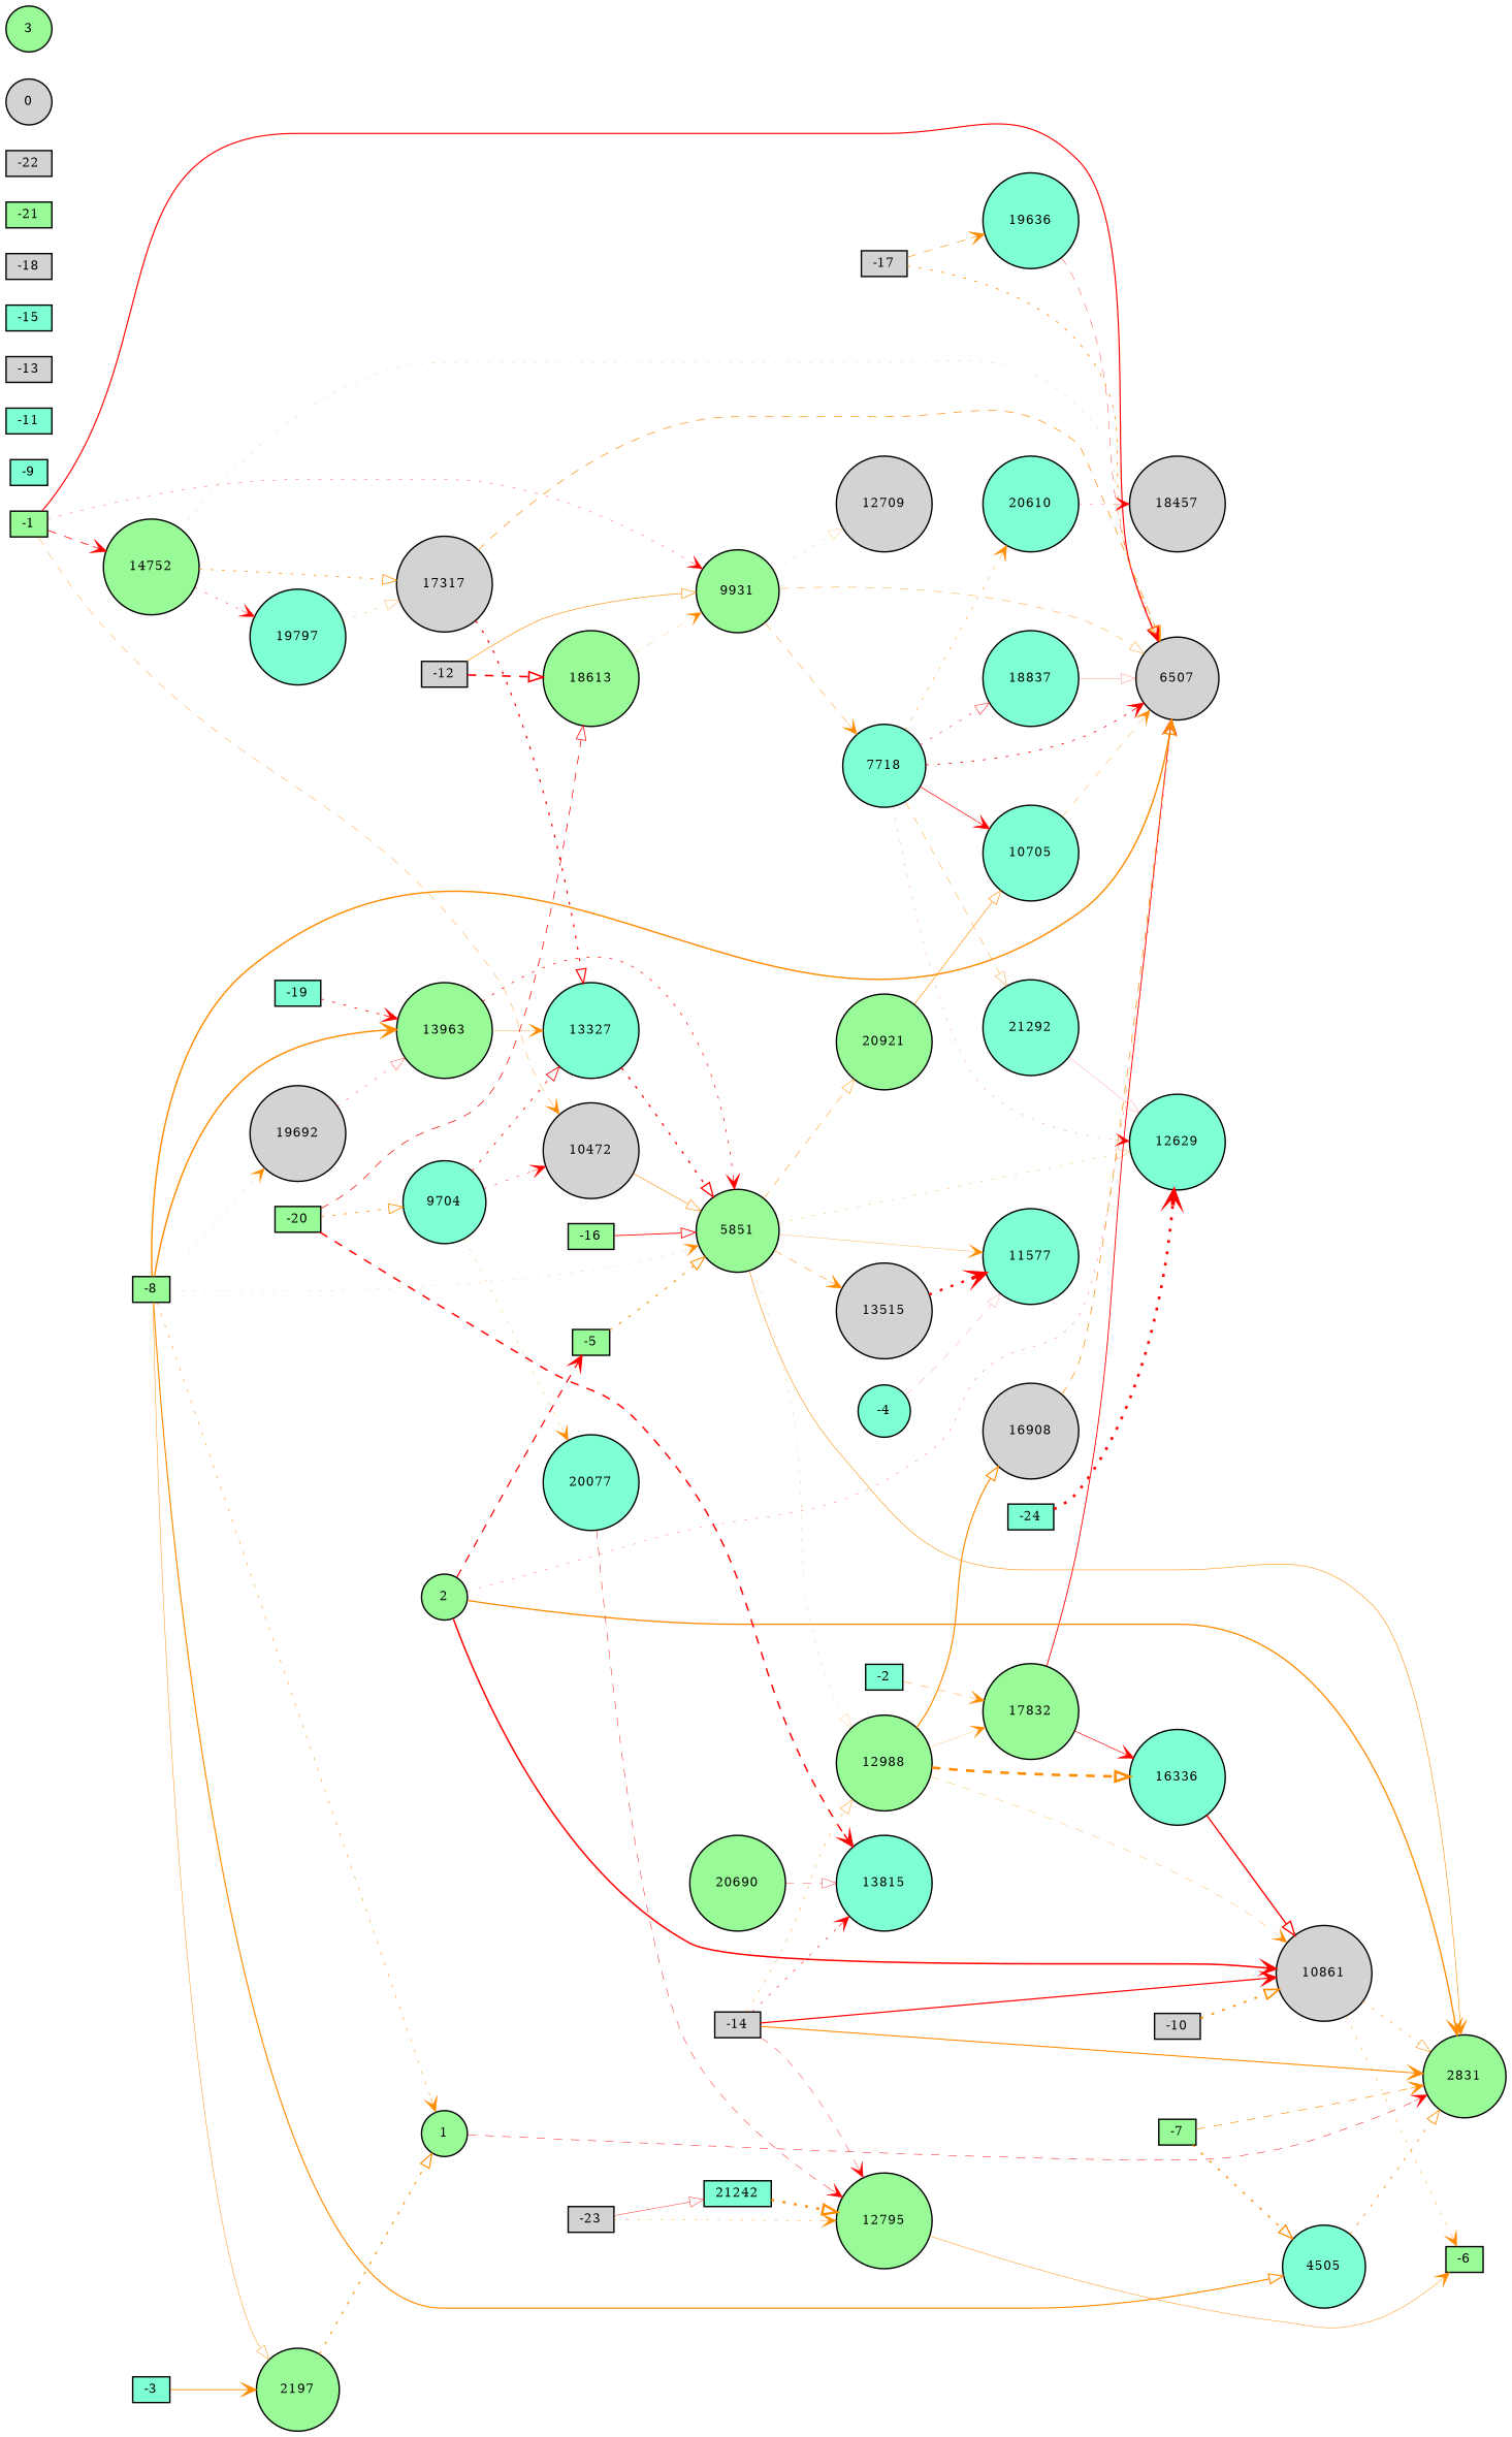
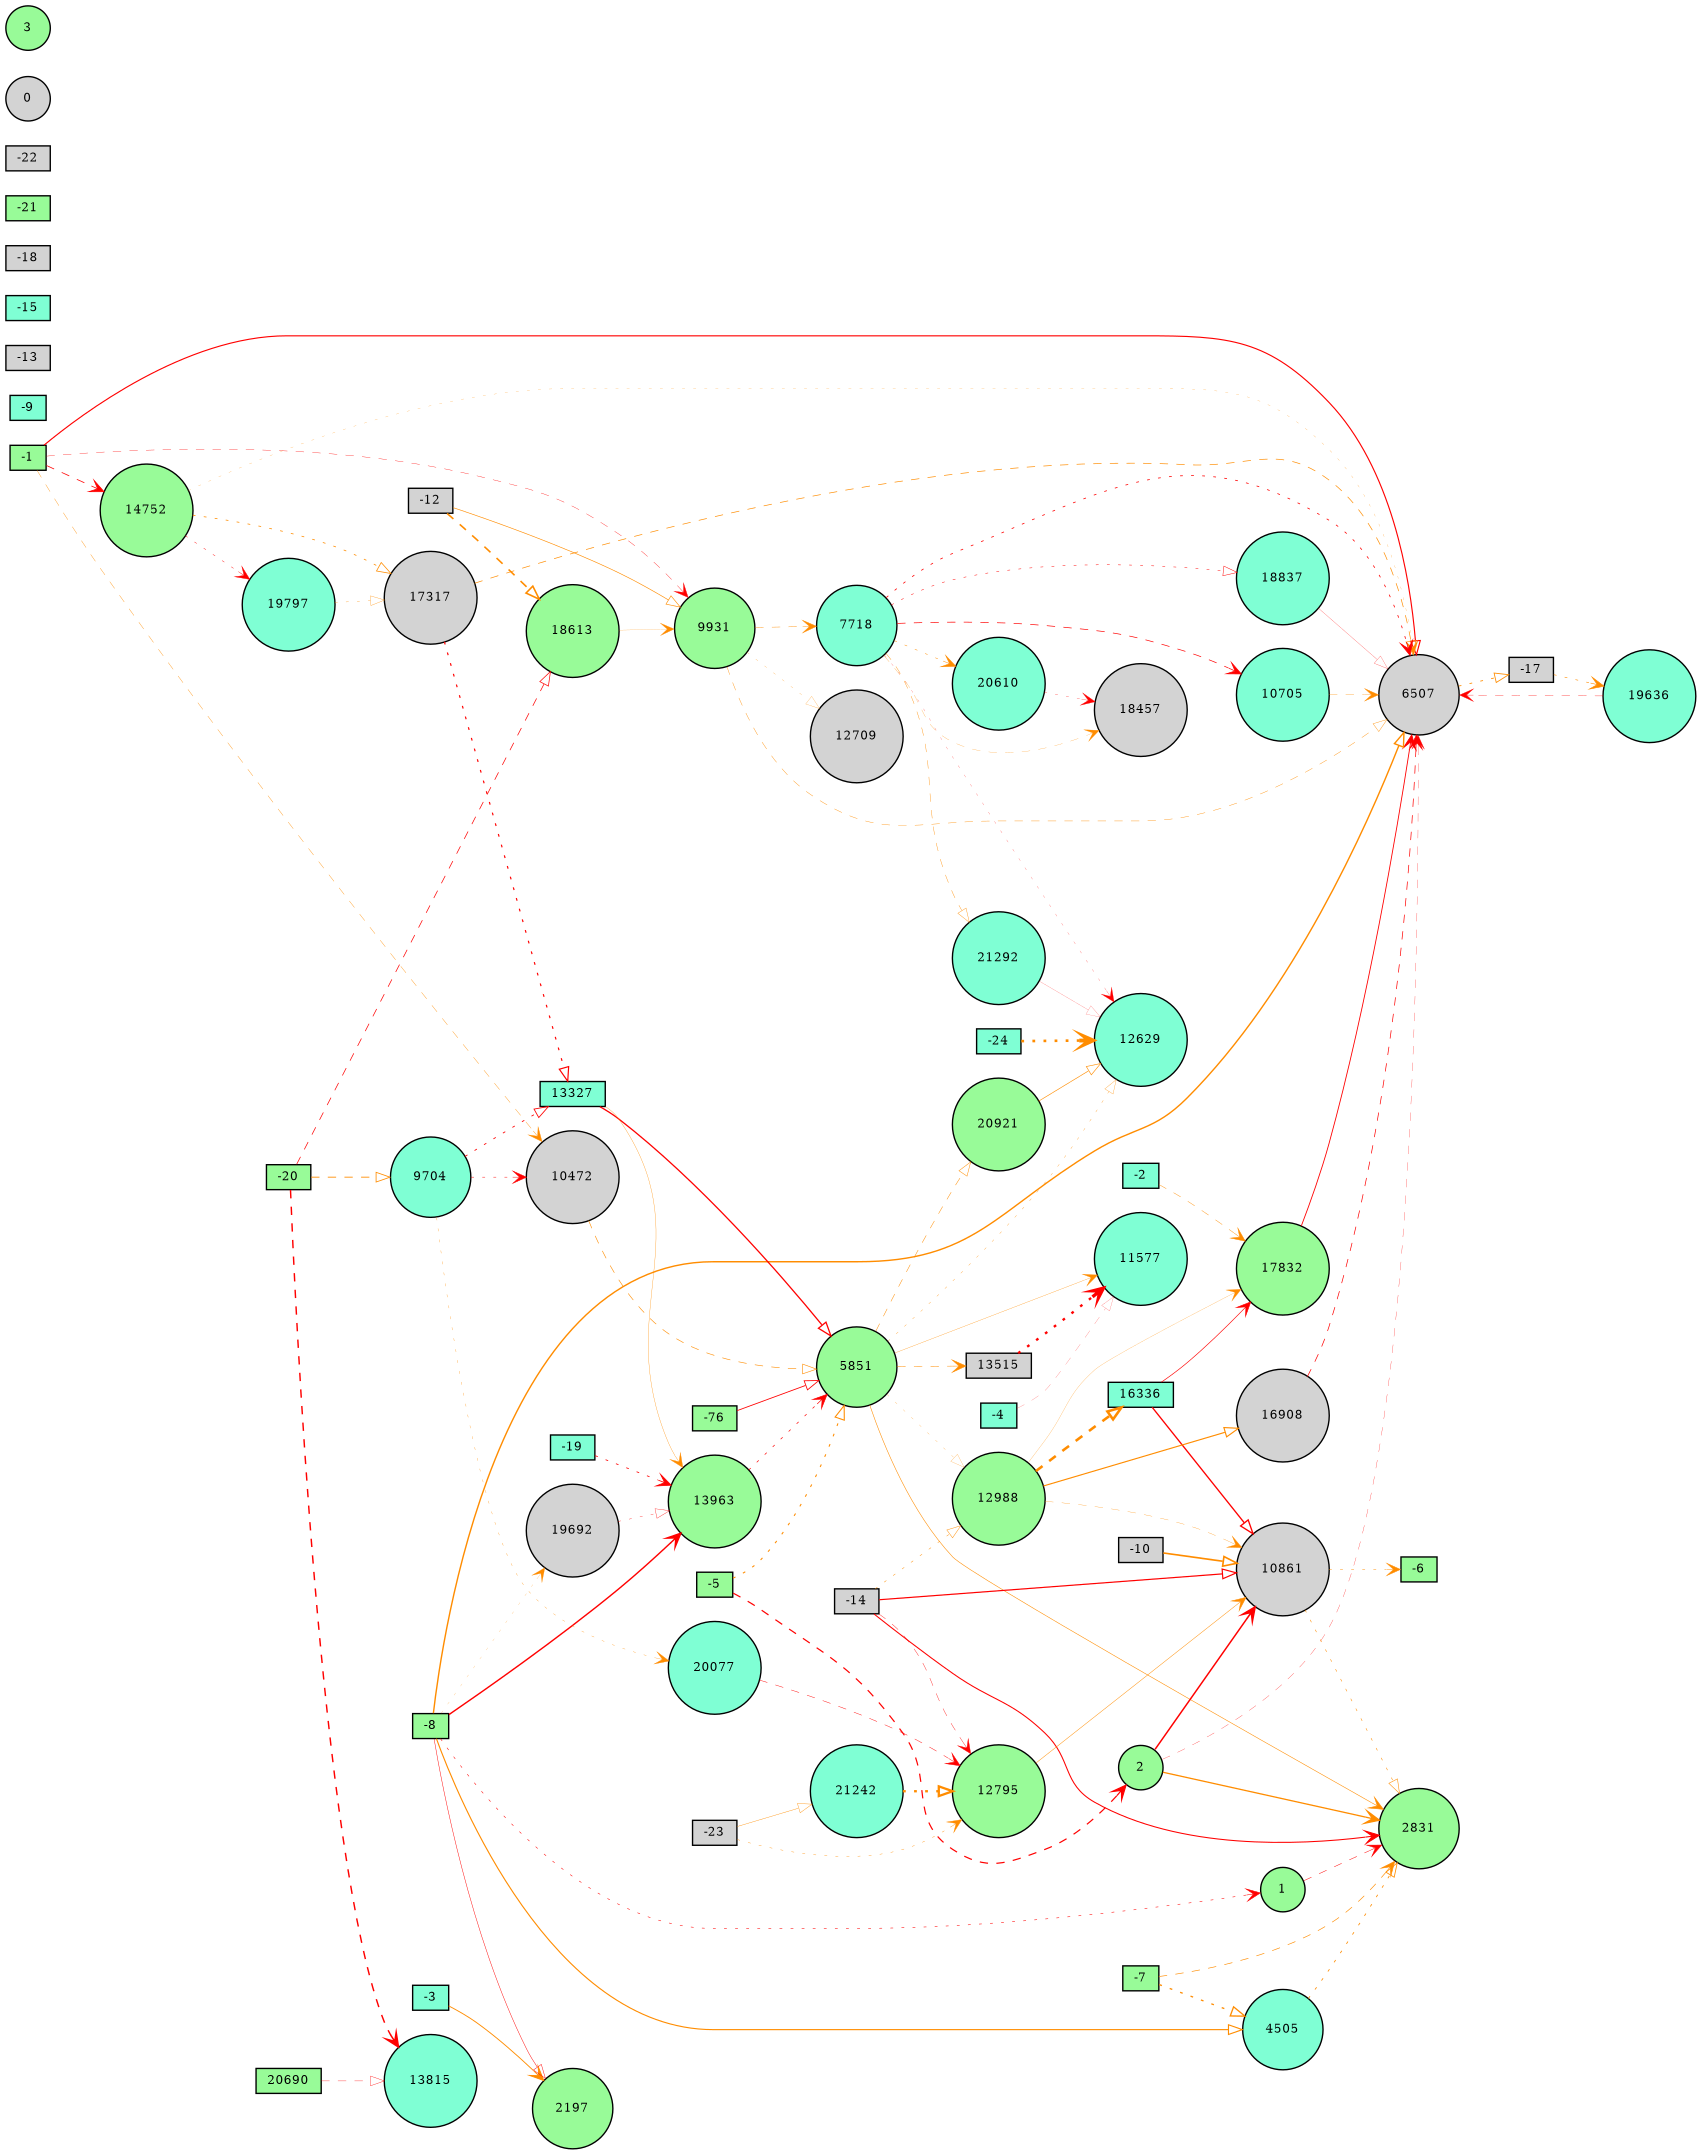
  digraph {
    rankdir=LR
    node [fillcolor=aquamarine fontsize=9 shape=circle style=filled]
    edge [arrowhead=vee color=darkorange style=dotted]
    -1 [fillcolor=palegreen height=0.2 shape=box width=0.2]
    14752 [fillcolor=palegreen height=0.2 width=0.2]
    9931 [fillcolor=palegreen height=0.2 width=0.2]
    10472 [fillcolor=lightgrey height=0.2 width=0.2]
    6507 [fillcolor=lightgrey height=0.2 width=0.2]
    17317 [fillcolor=lightgrey height=0.2 width=0.2]
    19797 [height=0.2 width=0.2]
    12709 [fillcolor=lightgrey height=0.2 width=0.2]
    7718 [height=0.2 width=0.2]
    5851 [fillcolor=palegreen height=0.2 width=0.2]
    -2 [height=0.2 shape=box width=0.2]
    17832 [fillcolor=palegreen height=0.2 width=0.2]
-   16336 [height=0.2 width=0.2]
+   16336 [height=0.2 shape=box width=0.2]
    -3 [height=0.2 shape=box width=0.2]
    2197 [fillcolor=palegreen height=0.2 width=0.2]
    1 [fillcolor=palegreen height=0.2 width=0.2]
-   -4 [height=0.2 width=0.2]
+   -4 [height=0.2 shape=box width=0.2]
    11577 [height=0.2 width=0.2]
    -5 [fillcolor=palegreen height=0.2 shape=box width=0.2]
    2 [fillcolor=palegreen height=0.2 width=0.2]
    10861 [fillcolor=lightgrey height=0.2 width=0.2]
    2831 [fillcolor=palegreen height=0.2 width=0.2]
    12988 [fillcolor=palegreen height=0.2 width=0.2]
    12629 [height=0.2 width=0.2]
    20921 [fillcolor=palegreen height=0.2 width=0.2]
-   13515 [fillcolor=lightgrey height=0.2 width=0.2]
+   13515 [fillcolor=lightgrey height=0.2 shape=box width=0.2]
    -6 [fillcolor=palegreen height=0.2 shape=box width=0.2]
    -7 [fillcolor=palegreen height=0.2 shape=box width=0.2]
    4505 [height=0.2 width=0.2]
    -8 [fillcolor=palegreen height=0.2 shape=box width=0.2]
    13963 [fillcolor=palegreen height=0.2 width=0.2]
    19692 [fillcolor=lightgrey height=0.2 width=0.2]
    -9 [height=0.2 shape=box width=0.2]
    -10 [fillcolor=lightgrey height=0.2 shape=box width=0.2]
-   -11 [height=0.2 shape=box width=0.2]
    -12 [fillcolor=lightgrey height=0.2 shape=box width=0.2]
    18613 [fillcolor=palegreen height=0.2 width=0.2]
    -13 [fillcolor=lightgrey height=0.2 shape=box width=0.2]
    -14 [fillcolor=lightgrey height=0.2 shape=box width=0.2]
    13815 [height=0.2 width=0.2]
    12795 [fillcolor=palegreen height=0.2 width=0.2]
    16908 [fillcolor=lightgrey height=0.2 width=0.2]
    -15 [height=0.2 shape=box width=0.2]
-   -16 [fillcolor=palegreen height=0.2 shape=box width=0.2]
+   -16 [fillcolor=palegreen height=0.2 shape=box width=0.2 label=-76]
    -17 [fillcolor=lightgrey height=0.2 shape=box width=0.2]
    19636 [height=0.2 width=0.2]
    -18 [fillcolor=lightgrey height=0.2 shape=box width=0.2]
    -19 [height=0.2 shape=box width=0.2]
    -20 [fillcolor=palegreen height=0.2 shape=box width=0.2]
    9704 [height=0.2 width=0.2]
-   20690 [fillcolor=palegreen height=0.2 width=0.2]
-   13327 [height=0.2 width=0.2]
+   20690 [fillcolor=palegreen height=0.2 shape=box width=0.2]
+   13327 [height=0.2 shape=box width=0.2]
    20077 [height=0.2 width=0.2]
    -21 [fillcolor=palegreen height=0.2 shape=box width=0.2]
    -22 [fillcolor=lightgrey height=0.2 shape=box width=0.2]
    -23 [fillcolor=lightgrey height=0.2 shape=box width=0.2]
-   21242 [height=0.2 shape=box width=0.2]
+   21242 [height=0.2 width=0.2]
    -24 [height=0.2 shape=box width=0.2]
    0 [fillcolor=lightgrey height=0.2 width=0.2]
    3 [fillcolor=palegreen height=0.2 width=0.2]
    20610 [height=0.2 width=0.2]
    18457 [fillcolor=lightgrey height=0.2 width=0.2]
    18837 [height=0.2 width=0.2]
    21292 [height=0.2 width=0.2]
    10705 [height=0.2 width=0.2]
    -1 -> 14752 [color=red penwidth=0.5471163636237921 style=dashed]
-   -1 -> 9931 [color=red penwidth=0.24087569569731918]
+   -1 -> 9931 [color=red penwidth=0.24087569569731918 style=dashed]
    -1 -> 10472 [penwidth=0.268140052452462 style=dashed]
    -1 -> 6507 [arrowhead=onormal color=red penwidth=0.8174514910431038 style=solid]
    14752 -> 6507 [penwidth=0.15529583803116298]
    14752 -> 17317 [arrowhead=onormal penwidth=0.5517016378286599]
    14752 -> 19797 [color=red penwidth=0.2937173811515516]
    9931 -> 6507 [arrowhead=onormal penwidth=0.2826658997138879 style=dashed]
    9931 -> 12709 [arrowhead=onormal penwidth=0.15826529396452482]
    9931 -> 7718 [penwidth=0.30640014920250197 style=dashed]
-   10472 -> 5851 [arrowhead=onormal penwidth=0.4333522378909682 style=solid]
+   10472 -> 5851 [arrowhead=onormal penwidth=0.4333522378909682 style=dashed]
    17317 -> 6507 [arrowhead=onormal penwidth=0.48985159932931976 style=dashed]
    17317 -> 13327 [arrowhead=onormal color=red penwidth=0.8520061946054065]
    19797 -> 17317 [arrowhead=onormal penwidth=0.2337368747927515]
    7718 -> 6507 [color=red penwidth=0.5560364039318512]
    7718 -> 12629 [color=red penwidth=0.14114565608067103]
    7718 -> 20610 [penwidth=0.3413393426722633]
+   7718 -> 18457 [penwidth=0.16654097761327774 style=dashed]
    7718 -> 18837 [arrowhead=onormal color=red penwidth=0.34130735848646854]
    7718 -> 21292 [arrowhead=onormal penwidth=0.28246277044912904 style=dashed]
-   7718 -> 10705 [color=red penwidth=0.4901680623807495 style=solid]
+   7718 -> 10705 [color=red penwidth=0.4901680623807495 style=dashed]
    5851 -> 11577 [penwidth=0.21780288547022333 style=solid]
    5851 -> 2831 [penwidth=0.4013862688858396 style=solid]
    5851 -> 12988 [arrowhead=onormal penwidth=0.15695746544017108]
    5851 -> 12629 [arrowhead=onormal penwidth=0.22051970701372664]
    5851 -> 20921 [arrowhead=onormal penwidth=0.3536373237017095 style=dashed]
    5851 -> 13515 [penwidth=0.36645869142189813 style=dashed]
    -2 -> 17832 [penwidth=0.3048998480448577 style=dashed]
    17832 -> 6507 [color=red penwidth=0.6260187359812065 style=solid]
-   17832 -> 16336 [color=red penwidth=0.4611574392461001 style=solid]
+   16336 -> 17832 [color=red penwidth=0.4611574392461001 style=solid]
    16336 -> 10861 [arrowhead=onormal color=red penwidth=0.9646193060120783 style=solid]
    -3 -> 2197 [penwidth=0.6567275840243669 style=solid]
-   2197 -> 1 [arrowhead=onormal penwidth=0.8013777407612425]
    1 -> 2831 [color=red penwidth=0.34069455211083205 style=dashed]
    -4 -> 11577 [arrowhead=onormal color=red penwidth=0.12131206919399815 style=dashed]
    -5 -> 5851 [arrowhead=onormal penwidth=0.7640832325353871]
-   2 -> -5 [color=red penwidth=0.8727982287419909 style=dashed]
-   2 -> 6507 [color=red penwidth=0.18861547201325593]
+   -5 -> 2 [color=red penwidth=0.8727982287419909 style=dashed]
+   2 -> 6507 [color=red penwidth=0.18861547201325593 style=dashed]
    2 -> 10861 [color=red penwidth=1.0743536681261214 style=solid]
    2 -> 2831 [penwidth=0.9281424476595415 style=solid]
    10861 -> 2831 [arrowhead=onormal penwidth=0.3916493318104204]
    10861 -> -6 [penwidth=0.3088816122839285]
    12988 -> 17832 [penwidth=0.15754601843140903 style=solid]
    12988 -> 16336 [arrowhead=onormal penwidth=1.8560014019115756 style=dashed]
    12988 -> 10861 [penwidth=0.2069421950800681 style=dashed]
    12988 -> 16908 [arrowhead=onormal penwidth=0.820697246924803 style=solid]
-   20921 -> 10705 [arrowhead=onormal penwidth=0.4420460056719875 style=solid]
+   20921 -> 12629 [arrowhead=onormal penwidth=0.4420460056719875 style=solid]
    13515 -> 11577 [color=red penwidth=1.7015922239918593]
    -7 -> 2831 [penwidth=0.4627561351806777 style=dashed]
    -7 -> 4505 [arrowhead=onormal penwidth=0.9506564186230246]
    4505 -> 2831 [arrowhead=onormal penwidth=0.5912853387146935]
    -8 -> 6507 [arrowhead=onormal penwidth=1.017680339473257 style=solid]
-   -8 -> 5851 [penwidth=0.1344761462200728]
-   -8 -> 2197 [arrowhead=onormal penwidth=0.32609512204887103 style=solid]
-   -8 -> 1 [penwidth=0.3889124758137038]
+   -8 -> 2197 [arrowhead=onormal color=red penwidth=0.32609512204887103 style=solid]
+   -8 -> 1 [color=red penwidth=0.3889124758137038]
    -8 -> 4505 [arrowhead=onormal penwidth=0.8089976967643417 style=solid]
-   -8 -> 13963 [penwidth=1.0227266110777131 style=solid]
+   -8 -> 13963 [color=red penwidth=1.0227266110777131 style=solid]
    -8 -> 19692 [penwidth=0.12475774232979983]
    13963 -> 5851 [color=red penwidth=0.4858390809785089]
    19692 -> 13963 [arrowhead=onormal color=red penwidth=0.24399798750782162]
-   -10 -> 10861 [arrowhead=onormal penwidth=1.1908649855242812]
+   -10 -> 10861 [arrowhead=onormal penwidth=1.1908649855242812 style=solid]
    -12 -> 9931 [arrowhead=onormal penwidth=0.45503351800679226 style=solid]
-   -12 -> 18613 [arrowhead=onormal color=red penwidth=1.1547786046595463 style=dashed]
-   18613 -> 9931 [penwidth=0.14267630770612572 style=dashed]
-   -14 -> 10861 [color=red penwidth=0.8613475109665073 style=solid]
-   -14 -> 2831 [penwidth=0.7606386769423844 style=solid]
+   -12 -> 18613 [arrowhead=onormal penwidth=1.1547786046595463 style=dashed]
+   18613 -> 9931 [penwidth=0.14267630770612572 style=solid]
+   -14 -> 10861 [arrowhead=onormal color=red penwidth=0.8613475109665073 style=solid]
+   -14 -> 2831 [color=red penwidth=0.7606386769423844 style=solid]
    -14 -> 12988 [arrowhead=onormal penwidth=0.32872701934351]
-   -14 -> 13815 [color=red penwidth=0.4059031706656073]
    -14 -> 12795 [color=red penwidth=0.26397640118835997 style=dashed]
-   12795 -> -6 [penwidth=0.3399807305686141 style=solid]
-   16908 -> 6507 [penwidth=0.5022432402068924 style=dashed]
+   12795 -> 10861 [penwidth=0.3399807305686141 style=solid]
+   16908 -> 6507 [color=red penwidth=0.5022432402068924 style=dashed]
    -16 -> 5851 [arrowhead=onormal color=red penwidth=0.604175895764476 style=solid]
-   -17 -> 6507 [arrowhead=onormal penwidth=0.6114324639428567]
-   -17 -> 19636 [penwidth=0.43319146888924664 style=dashed]
+   6507 -> -17 [arrowhead=onormal penwidth=0.6114324639428567]
+   -17 -> 19636 [penwidth=0.43319146888924664]
    19636 -> 6507 [color=red penwidth=0.23646086914498615 style=dashed]
    -19 -> 13963 [color=red penwidth=0.580089857757913]
    -20 -> 18613 [arrowhead=onormal color=red penwidth=0.5073178079997072 style=dashed]
    -20 -> 13815 [color=red penwidth=1.0392168447621895 style=dashed]
-   -20 -> 9704 [arrowhead=onormal penwidth=0.5887174171522644]
+   -20 -> 9704 [arrowhead=onormal penwidth=0.5887174171522644 style=dashed]
    9704 -> 10472 [color=red penwidth=0.30881072009393673]
    9704 -> 13327 [arrowhead=onormal color=red penwidth=0.604637017559872]
    9704 -> 20077 [penwidth=0.22184806556212178]
    20690 -> 13815 [arrowhead=onormal color=red penwidth=0.2538642223115485 style=dashed]
-   13327 -> 5851 [arrowhead=onormal color=red penwidth=0.9315524353529678]
-   13963 -> 13327 [penwidth=0.23501715213893207 style=solid]
+   13327 -> 5851 [arrowhead=onormal color=red penwidth=0.9315524353529678 style=solid]
+   13327 -> 13963 [penwidth=0.23501715213893207 style=solid]
    20077 -> 12795 [color=red penwidth=0.3104315642908796 style=dashed]
    -23 -> 12795 [penwidth=0.27116910007693473]
-   -23 -> 21242 [arrowhead=onormal color=red penwidth=0.2844189810640726 style=solid]
+   -23 -> 21242 [arrowhead=onormal penwidth=0.2844189810640726 style=solid]
    21242 -> 12795 [arrowhead=onormal penwidth=1.6567961813616896]
-   -24 -> 12629 [color=red penwidth=1.8988304349937672]
+   -24 -> 12629 [penwidth=1.8988304349937672]
    20610 -> 18457 [color=red penwidth=0.1974648694470207]
    18837 -> 6507 [arrowhead=onormal color=red penwidth=0.1521475223772213 style=solid]
    21292 -> 12629 [arrowhead=onormal color=red penwidth=0.11577782184560212 style=solid]
    10705 -> 6507 [penwidth=0.23184516984608483 style=dashed]
  }
